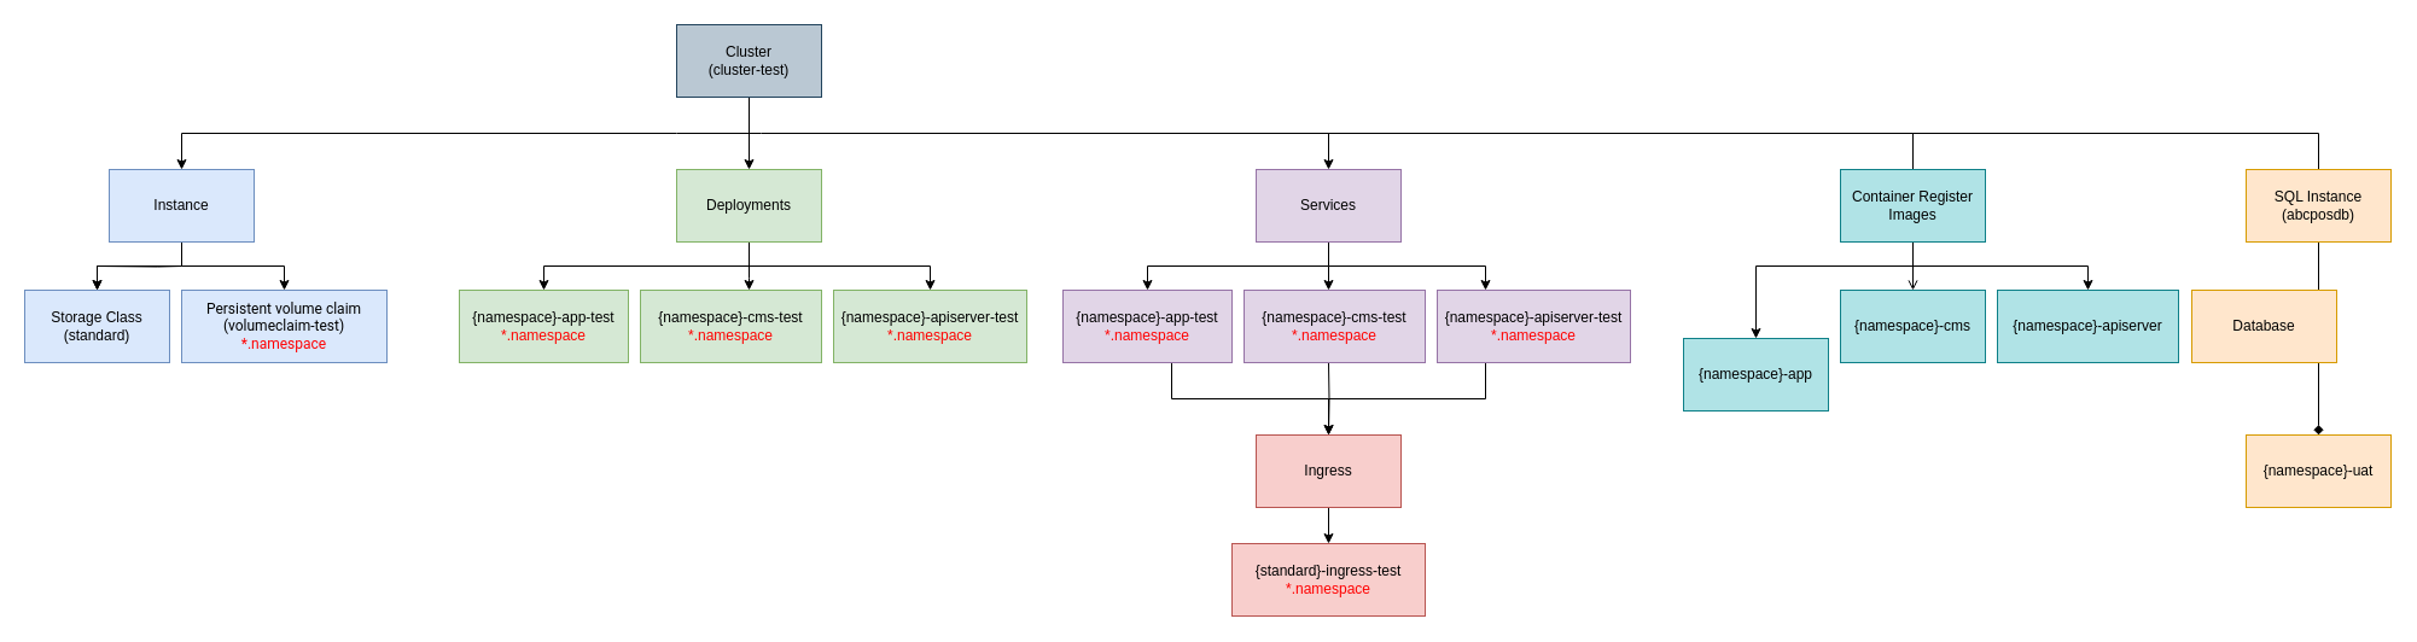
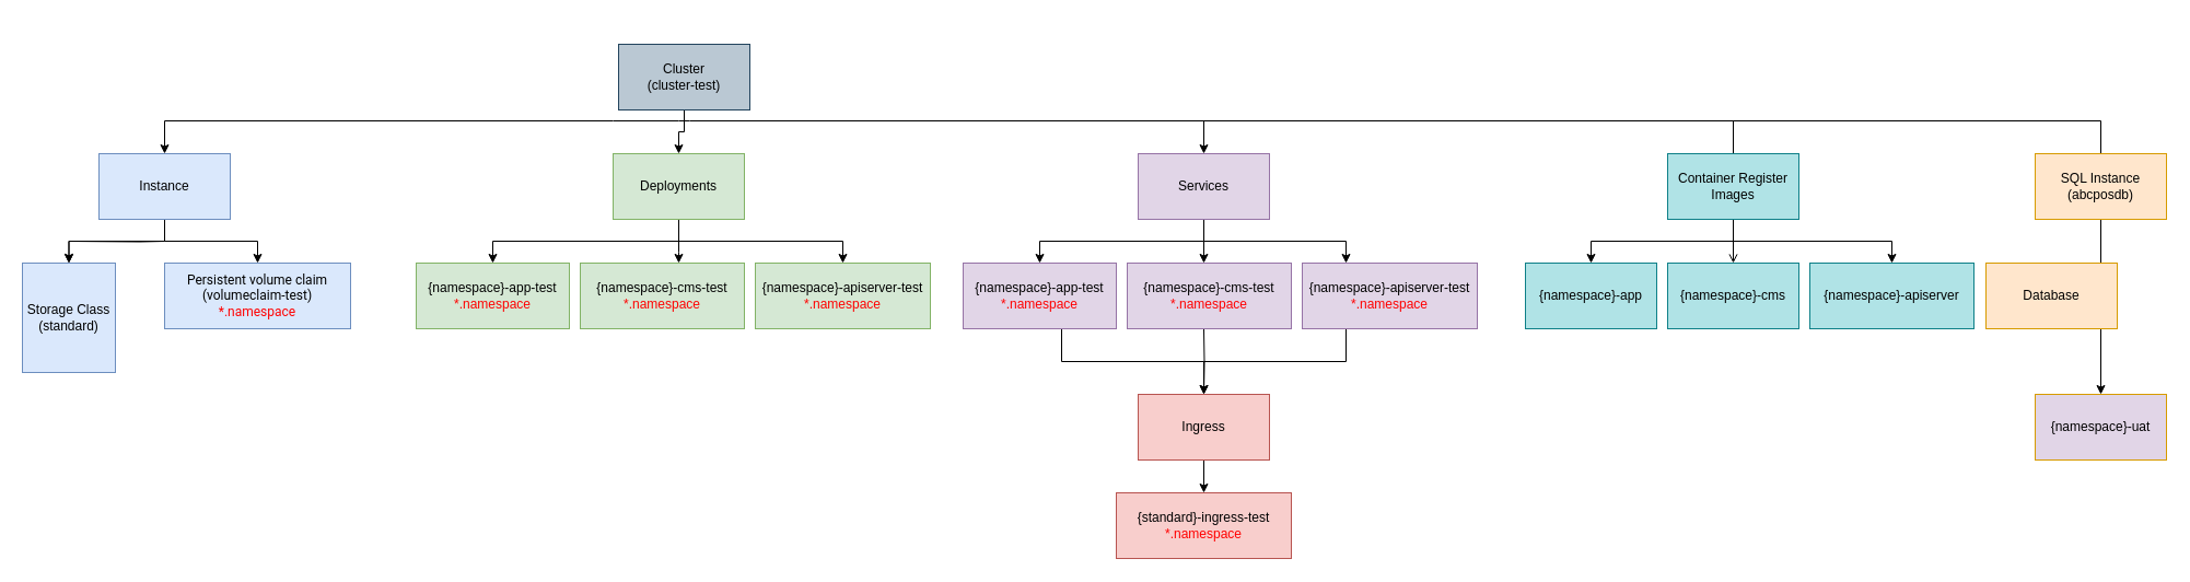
  <mxCell id="0" />
  <mxCell id="1" parent="0" />
  <mxCell id="2" value="" style="edgeStyle=orthogonalEdgeStyle;rounded=0;orthogonalLoop=1;jettySize=auto;html=1;" parent="1" target="8" edge="1"><mxGeometry relative="1" as="geometry"><mxPoint x="620" y="110" as="sourcePoint" /><Array as="points"><mxPoint x="560" y="110" /><mxPoint x="250" y="110" /></Array></mxGeometry></mxCell>
  <mxCell id="3" style="edgeStyle=orthogonalEdgeStyle;rounded=0;orthogonalLoop=1;jettySize=auto;html=1;" parent="1" source="4" target="14" edge="1"><mxGeometry relative="1" as="geometry" /></mxCell>
- <mxCell id="4" value="Cluster&lt;br&gt;(cluster-test)" style="rounded=0;whiteSpace=wrap;html=1;fillColor=#bac8d3;strokeColor=#23445d;" parent="1" vertex="1"><mxGeometry x="560" y="20" width="120" height="60" as="geometry" /></mxCell>
+ <mxCell id="4" value="Cluster&lt;br&gt;(cluster-test)" style="rounded=0;whiteSpace=wrap;html=1;fillColor=#bac8d3;strokeColor=#23445d;" parent="1" vertex="1"><mxGeometry x="565" y="40" width="120" height="60" as="geometry" /></mxCell>
  <mxCell id="5" value="" style="edgeStyle=orthogonalEdgeStyle;rounded=0;orthogonalLoop=1;jettySize=auto;html=1;" parent="1" source="8" target="9" edge="1"><mxGeometry relative="1" as="geometry" /></mxCell>
  <mxCell id="6" value="" style="edgeStyle=orthogonalEdgeStyle;rounded=0;orthogonalLoop=1;jettySize=auto;html=1;" parent="1" target="9" edge="1"><mxGeometry relative="1" as="geometry"><mxPoint y="220" as="sourcePoint" x="150" /></mxGeometry></mxCell>
  <mxCell id="7" style="edgeStyle=orthogonalEdgeStyle;rounded=0;orthogonalLoop=1;jettySize=auto;html=1;entryX=0.5;entryY=0;entryDx=0;entryDy=0;" parent="1" source="8" target="10" edge="1"><mxGeometry relative="1" as="geometry" /></mxCell>
  <mxCell id="8" value="Instance" style="rounded=0;whiteSpace=wrap;html=1;fillColor=#dae8fc;strokeColor=#6c8ebf;" parent="1" vertex="1"><mxGeometry x="90" y="140" width="120" height="60" as="geometry" /></mxCell>
- <mxCell id="9" value="Storage Class&lt;br&gt;(standard)" style="rounded=0;whiteSpace=wrap;html=1;fillColor=#dae8fc;strokeColor=#6c8ebf;" parent="1" vertex="1"><mxGeometry x="20" y="240" width="120" height="60" as="geometry" /></mxCell>
+ <mxCell id="9" value="Storage Class&lt;br&gt;(standard)" style="rounded=0;whiteSpace=wrap;html=1;fillColor=#dae8fc;strokeColor=#6c8ebf;" parent="1" vertex="1"><mxGeometry x="20" y="240" width="85" height="100" as="geometry" /></mxCell>
  <mxCell id="10" value="&lt;font style=&quot;font-size: 12px&quot;&gt;&lt;font face=&quot;roboto&quot; style=&quot;font-size: 12px&quot;&gt;Persistent volume claim&lt;/font&gt;&lt;br&gt;&lt;font face=&quot;roboto&quot; style=&quot;font-size: 12px&quot;&gt;(volumeclaim-test)&lt;/font&gt;&lt;br&gt;&lt;span style=&quot;font-family: &amp;#34;roboto&amp;#34;&quot;&gt;&lt;font color=&quot;#ff0000&quot; style=&quot;font-size: 12px&quot;&gt;*.namespace&lt;/font&gt;&lt;/span&gt;&lt;/font&gt;&lt;span style=&quot;background-color: rgb(255 , 255 , 255)&quot;&gt;&lt;br&gt;&lt;/span&gt;" style="rounded=0;whiteSpace=wrap;html=1;strokeColor=#6c8ebf;fillColor=#dae8fc;" parent="1" vertex="1"><mxGeometry y="240" width="170" height="60" as="geometry" x="150" /></mxCell>
  <mxCell id="11" value="" style="edgeStyle=orthogonalEdgeStyle;rounded=0;orthogonalLoop=1;jettySize=auto;html=1;" parent="1" source="14" target="16" edge="1"><mxGeometry relative="1" as="geometry"><Array as="points"><mxPoint x="620" y="230" /><mxPoint x="620" y="230" /></Array></mxGeometry></mxCell>
  <mxCell id="12" style="edgeStyle=orthogonalEdgeStyle;rounded=0;orthogonalLoop=1;jettySize=auto;html=1;entryX=0.5;entryY=0;entryDx=0;entryDy=0;" parent="1" target="15" edge="1"><mxGeometry relative="1" as="geometry"><mxPoint x="620" y="220" as="sourcePoint" /><Array as="points"><mxPoint x="450" y="220" /></Array></mxGeometry></mxCell>
  <mxCell id="13" style="edgeStyle=orthogonalEdgeStyle;rounded=0;orthogonalLoop=1;jettySize=auto;html=1;entryX=0.5;entryY=0;entryDx=0;entryDy=0;" parent="1" target="17" edge="1"><mxGeometry relative="1" as="geometry"><mxPoint x="620" y="220" as="sourcePoint" /><Array as="points"><mxPoint x="770" y="220" /></Array></mxGeometry></mxCell>
  <mxCell id="14" value="Deployments" style="rounded=0;whiteSpace=wrap;html=1;fillColor=#d5e8d4;strokeColor=#82b366;" parent="1" vertex="1"><mxGeometry x="560" y="140" width="120" height="60" as="geometry" /></mxCell>
  <mxCell id="15" value="{namespace}-app-test&lt;br&gt;&lt;font color=&quot;#ff0000&quot;&gt;*.namespace&lt;/font&gt;" style="rounded=0;whiteSpace=wrap;html=1;fillColor=#d5e8d4;strokeColor=#82b366;" parent="1" vertex="1"><mxGeometry x="380" y="240" width="140" height="60" as="geometry" /></mxCell>
  <mxCell id="16" value="{namespace}-cms-test&lt;br&gt;&lt;font color=&quot;#ff0000&quot;&gt;*.namespace&lt;/font&gt;" style="rounded=0;whiteSpace=wrap;html=1;fillColor=#d5e8d4;strokeColor=#82b366;" parent="1" vertex="1"><mxGeometry x="530" y="240" width="150" height="60" as="geometry" /></mxCell>
  <mxCell id="17" value="{namespace}-apiserver-test&lt;br&gt;&lt;font color=&quot;#ff0000&quot;&gt;*.namespace&lt;/font&gt;" style="rounded=0;whiteSpace=wrap;html=1;fillColor=#d5e8d4;strokeColor=#82b366;" parent="1" vertex="1"><mxGeometry x="690" y="240" width="160" height="60" as="geometry" /></mxCell>
  <mxCell id="18" value="" style="edgeStyle=orthogonalEdgeStyle;rounded=0;orthogonalLoop=1;jettySize=auto;html=1;" parent="1" source="21" edge="1"><mxGeometry relative="1" as="geometry"><mxPoint x="1100" y="240" as="targetPoint" /></mxGeometry></mxCell>
  <mxCell id="19" style="edgeStyle=orthogonalEdgeStyle;rounded=0;orthogonalLoop=1;jettySize=auto;html=1;" parent="1" edge="1"><mxGeometry relative="1" as="geometry"><Array as="points"><mxPoint x="950" y="220" /></Array><mxPoint x="1100" y="220" as="sourcePoint" /><mxPoint x="950" y="240" as="targetPoint" /></mxGeometry></mxCell>
  <mxCell id="20" style="edgeStyle=orthogonalEdgeStyle;rounded=0;orthogonalLoop=1;jettySize=auto;html=1;entryX=0.5;entryY=0;entryDx=0;entryDy=0;" parent="1" edge="1"><mxGeometry relative="1" as="geometry"><Array as="points"><mxPoint x="1100" y="220" /><mxPoint x="1230" y="220" /></Array><mxPoint x="1100" y="220" as="sourcePoint" /><mxPoint x="1230" y="240" as="targetPoint" /></mxGeometry></mxCell>
  <mxCell id="21" value="Services" style="rounded=0;whiteSpace=wrap;html=1;fillColor=#e1d5e7;strokeColor=#9673a6;" parent="1" vertex="1"><mxGeometry x="1040" y="140" width="120" height="60" as="geometry" /></mxCell>
  <mxCell id="22" style="edgeStyle=orthogonalEdgeStyle;rounded=0;orthogonalLoop=1;jettySize=auto;html=1;entryX=0.5;entryY=0;entryDx=0;entryDy=0;" parent="1" target="27" edge="1"><mxGeometry relative="1" as="geometry"><mxPoint x="970" y="300" as="sourcePoint" /><Array as="points"><mxPoint x="970" y="330" /><mxPoint x="1100" y="330" /></Array></mxGeometry></mxCell>
  <mxCell id="23" style="edgeStyle=orthogonalEdgeStyle;rounded=0;orthogonalLoop=1;jettySize=auto;html=1;" parent="1" target="27" edge="1"><mxGeometry relative="1" as="geometry"><mxPoint x="1100" y="300" as="sourcePoint" /></mxGeometry></mxCell>
  <mxCell id="24" style="edgeStyle=orthogonalEdgeStyle;rounded=0;orthogonalLoop=1;jettySize=auto;html=1;endArrow=none;endFill=0;" parent="1" edge="1"><mxGeometry relative="1" as="geometry"><mxPoint x="1100" y="330" as="targetPoint" /><mxPoint x="1230" y="300" as="sourcePoint" /><Array as="points"><mxPoint x="1230" y="330" /><mxPoint x="1100" y="330" /></Array></mxGeometry></mxCell>
  <mxCell id="25" value="" style="edgeStyle=orthogonalEdgeStyle;rounded=0;orthogonalLoop=1;jettySize=auto;html=1;entryX=0.5;entryY=0;entryDx=0;entryDy=0;" parent="1" target="21" edge="1"><mxGeometry relative="1" as="geometry"><mxPoint x="620" y="110" as="sourcePoint" /><mxPoint x="230" y="150" as="targetPoint" /><Array as="points"><mxPoint x="630" y="110" /><mxPoint x="1040" y="110" /></Array></mxGeometry></mxCell>
  <mxCell id="26" value="" style="edgeStyle=orthogonalEdgeStyle;rounded=0;orthogonalLoop=1;jettySize=auto;html=1;endArrow=classic;endFill=1;" parent="1" source="27" target="43" edge="1"><mxGeometry relative="1" as="geometry" /></mxCell>
  <mxCell id="27" value="Ingress" style="rounded=0;whiteSpace=wrap;html=1;fillColor=#f8cecc;strokeColor=#b85450;" parent="1" vertex="1"><mxGeometry x="1040" y="360" width="120" height="60" as="geometry" /></mxCell>
  <mxCell id="28" value="" style="edgeStyle=orthogonalEdgeStyle;rounded=0;orthogonalLoop=1;jettySize=auto;html=1;endArrow=open;" parent="1" source="32" target="34" edge="1"><mxGeometry relative="1" as="geometry" /></mxCell>
  <mxCell id="29" style="edgeStyle=orthogonalEdgeStyle;rounded=0;orthogonalLoop=1;jettySize=auto;html=1;entryX=0.5;entryY=0;entryDx=0;entryDy=0;" parent="1" target="33" edge="1"><mxGeometry relative="1" as="geometry"><Array as="points"><mxPoint x="1584" y="220" /><mxPoint x="1454" y="220" /></Array><mxPoint x="1584" y="220" as="sourcePoint" /></mxGeometry></mxCell>
  <mxCell id="30" style="edgeStyle=orthogonalEdgeStyle;rounded=0;orthogonalLoop=1;jettySize=auto;html=1;entryX=0.5;entryY=0;entryDx=0;entryDy=0;" parent="1" target="35" edge="1"><mxGeometry relative="1" as="geometry"><Array as="points"><mxPoint x="1584" y="220" /><mxPoint x="1729" y="220" /></Array><mxPoint x="1584" y="220" as="sourcePoint" /></mxGeometry></mxCell>
  <mxCell id="31" style="edgeStyle=orthogonalEdgeStyle;rounded=0;orthogonalLoop=1;jettySize=auto;html=1;endArrow=none;endFill=0;" parent="1" source="32" edge="1"><mxGeometry relative="1" as="geometry"><mxPoint x="1040" y="110" as="targetPoint" /><Array as="points"><mxPoint x="1584" y="110" /></Array></mxGeometry></mxCell>
  <mxCell id="32" value="Container Register&lt;br&gt;Images" style="rounded=0;whiteSpace=wrap;html=1;fillColor=#b0e3e6;strokeColor=#0e8088;" parent="1" vertex="1"><mxGeometry x="1524" y="140" width="120" height="60" as="geometry" /></mxCell>
- <mxCell id="33" value="{namespace}-app" style="rounded=0;whiteSpace=wrap;html=1;fillColor=#b0e3e6;strokeColor=#0e8088;" parent="1" vertex="1"><mxGeometry x="1394" y="280" width="120" height="60" as="geometry" /></mxCell>
+ <mxCell id="33" value="{namespace}-app" style="rounded=0;whiteSpace=wrap;html=1;fillColor=#b0e3e6;strokeColor=#0e8088;" parent="1" vertex="1"><mxGeometry x="1394" y="240" width="120" height="60" as="geometry" /></mxCell>
  <mxCell id="34" value="{namespace}-cms" style="rounded=0;whiteSpace=wrap;html=1;fillColor=#b0e3e6;strokeColor=#0e8088;" parent="1" vertex="1"><mxGeometry x="1524" y="240" width="120" height="60" as="geometry" /></mxCell>
  <mxCell id="35" value="{namespace}-apiserver" style="rounded=0;whiteSpace=wrap;html=1;fillColor=#b0e3e6;strokeColor=#0e8088;" parent="1" vertex="1"><mxGeometry x="1654" y="240" width="150" height="60" as="geometry" /></mxCell>
- <mxCell id="36" value="" style="edgeStyle=orthogonalEdgeStyle;rounded=0;orthogonalLoop=1;jettySize=auto;html=1;endArrow=diamond;" parent="1" source="38" target="39" edge="1"><mxGeometry relative="1" as="geometry" /></mxCell>
+ <mxCell id="36" value="" style="edgeStyle=orthogonalEdgeStyle;rounded=0;orthogonalLoop=1;jettySize=auto;html=1;" parent="1" source="38" target="39" edge="1"><mxGeometry relative="1" as="geometry" /></mxCell>
  <mxCell id="37" style="edgeStyle=orthogonalEdgeStyle;rounded=0;orthogonalLoop=1;jettySize=auto;html=1;endArrow=none;endFill=0;" parent="1" source="38" edge="1"><mxGeometry relative="1" as="geometry"><mxPoint x="1450" y="110" as="targetPoint" /><Array as="points"><mxPoint x="1920" y="110" /></Array></mxGeometry></mxCell>
  <mxCell id="38" value="SQL Instance&lt;br&gt;(abcposdb)" style="rounded=0;whiteSpace=wrap;html=1;fillColor=#ffe6cc;strokeColor=#d79b00;" parent="1" vertex="1"><mxGeometry x="1860" y="140" width="120" height="60" as="geometry" /></mxCell>
- <mxCell id="39" value="{namespace}-uat" style="rounded=0;whiteSpace=wrap;html=1;fillColor=#ffe6cc;strokeColor=#d79b00;" parent="1" vertex="1"><mxGeometry x="1860" y="360" width="120" height="60" as="geometry" /></mxCell>
+ <mxCell id="39" value="{namespace}-uat" style="rounded=0;whiteSpace=wrap;html=1;fillColor=#e1d5e7;strokeColor=#d79b00;" parent="1" vertex="1"><mxGeometry x="1860" y="360" width="120" height="60" as="geometry" /></mxCell>
  <mxCell id="40" value="{namespace}-app-test&lt;br&gt;&lt;font color=&quot;#ff0000&quot;&gt;*.namespace&lt;/font&gt;" style="rounded=0;whiteSpace=wrap;html=1;fillColor=#e1d5e7;strokeColor=#9673a6;" parent="1" vertex="1"><mxGeometry x="880" y="240" width="140" height="60" as="geometry" /></mxCell>
  <mxCell id="41" value="{namespace}-cms-test&lt;br&gt;&lt;font color=&quot;#ff0000&quot;&gt;*.namespace&lt;/font&gt;" style="rounded=0;whiteSpace=wrap;html=1;fillColor=#e1d5e7;strokeColor=#9673a6;" parent="1" vertex="1"><mxGeometry x="1030" y="240" width="150" height="60" as="geometry" /></mxCell>
  <mxCell id="42" value="{namespace}-apiserver-test&lt;br&gt;&lt;font color=&quot;#ff0000&quot;&gt;*.namespace&lt;/font&gt;" style="rounded=0;whiteSpace=wrap;html=1;fillColor=#e1d5e7;strokeColor=#9673a6;" parent="1" vertex="1"><mxGeometry x="1190" y="240" width="160" height="60" as="geometry" /></mxCell>
  <mxCell id="43" value="{standard}-ingress-test&lt;br&gt;&lt;font color=&quot;#ff0000&quot;&gt;*.namespace&lt;/font&gt;" style="rounded=0;whiteSpace=wrap;html=1;fillColor=#f8cecc;strokeColor=#b85450;" parent="1" vertex="1"><mxGeometry x="1020" y="450" width="160" height="60" as="geometry" /></mxCell>
  <mxCell id="44" value="Database" style="rounded=0;whiteSpace=wrap;html=1;fillColor=#ffe6cc;strokeColor=#d79b00;" vertex="1" parent="1"><mxGeometry x="1815" y="240" width="120" height="60" as="geometry" /></mxCell>
